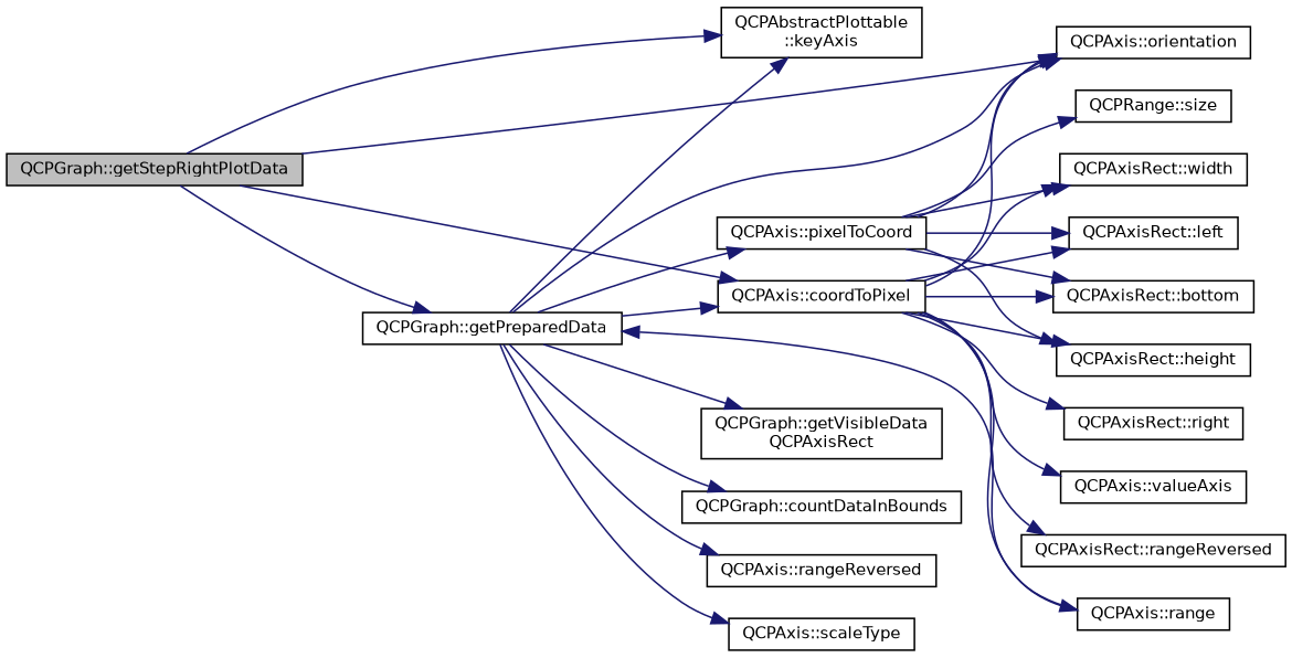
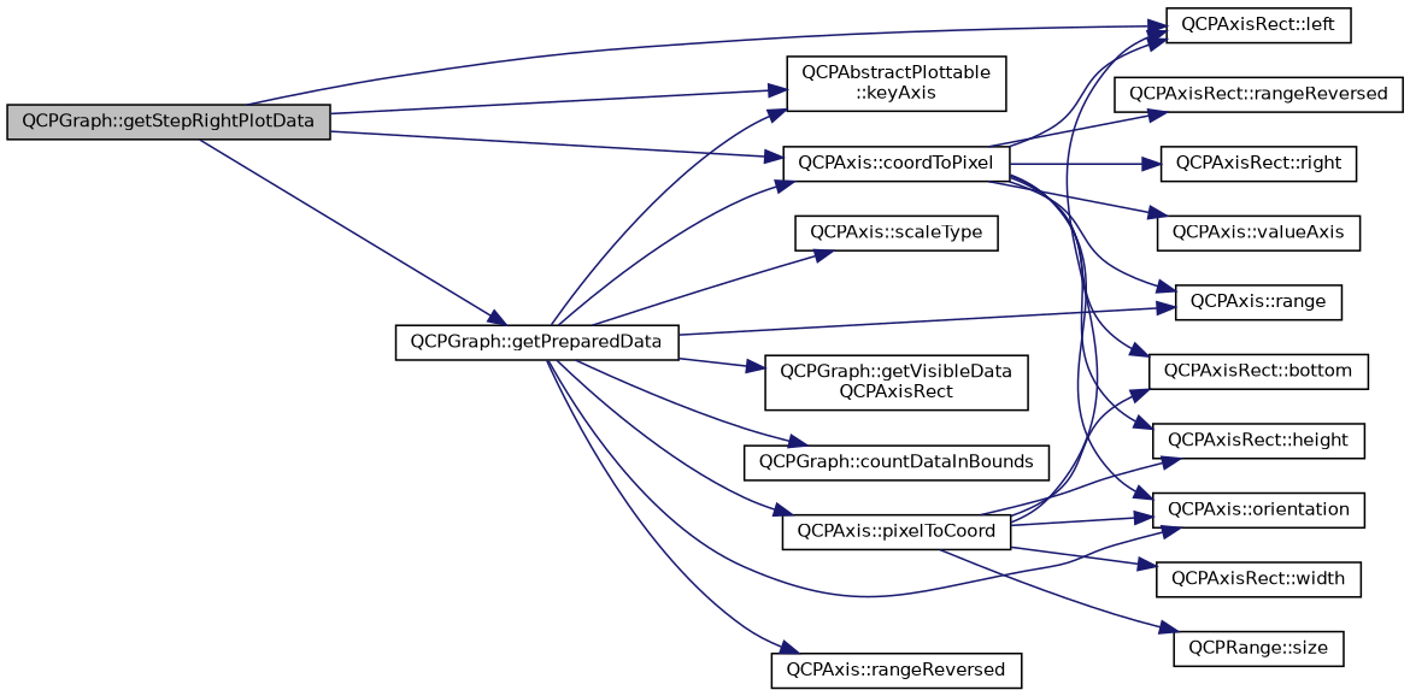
  digraph {
    rankdir=LR
    node [color=black fillcolor=white fontname=Helvetica fontsize=10 shape=record style=filled]
    edge [color=midnightblue fontname=Helvetica fontsize=10 labelfontname=Helvetica labelfontsize=10 style=solid]
    n1 [fillcolor=grey75 fontcolor=black height=0.2 label="QCPGraph::getStepRightPlotData" width=0.4]
    n2 [height=0.2 label="QCPAbstractPlottable\l::keyAxis" width=0.4]
    n3 [height=0.2 label="QCPGraph::getPreparedData" width=0.4]
    n4 [height=0.2 label="QCPAxis::coordToPixel" width=0.4]
    n5 [height=0.2 label="QCPAxis::orientation" width=0.4]
    n6 [height=0.2 label="QCPGraph::getVisibleData\lQCPAxisRect" width=0.4]
    n7 [height=0.2 label="QCPGraph::countDataInBounds" width=0.4]
    n8 [height=0.2 label="QCPAxis::rangeReversed" width=0.4]
    n9 [height=0.2 label="QCPAxis::pixelToCoord" width=0.4]
    n10 [height=0.2 label="QCPAxis::scaleType" width=0.4]
    n11 [height=0.2 label="QCPAxis::range" width=0.4]
    n12 [height=0.2 label="QCPAxisRect::width" width=0.4]
    n13 [height=0.2 label="QCPAxisRect::left" width=0.4]
    n14 [height=0.2 label="QCPAxisRect::right" width=0.4]
    n15 [height=0.2 label="QCPAxis::valueAxis" width=0.4]
    n16 [height=0.2 label="QCPAxisRect::bottom" width=0.4]
    n17 [height=0.2 label="QCPAxisRect::height" width=0.4]
    n18 [height=0.2 label="QCPAxisRect::rangeReversed" width=0.4]
    n19 [height=0.2 label="QCPRange::size" width=0.4]
    n1 -> n2
    n1 -> n3
    n1 -> n4
-   n1 -> n5
+   n1 -> n13
    n3 -> n2
    n3 -> n4
    n3 -> n5
    n3 -> n6
    n3 -> n7
    n3 -> n8
    n3 -> n9
    n3 -> n10
-   n11 -> n3
+   n3 -> n11
    n4 -> n5
    n4 -> n11
-   n4 -> n12
    n4 -> n13
    n4 -> n14
    n4 -> n15
    n4 -> n16
    n4 -> n17
    n4 -> n18
    n9 -> n5
    n9 -> n12
    n9 -> n13
    n9 -> n16
    n9 -> n17
    n9 -> n19
  }
